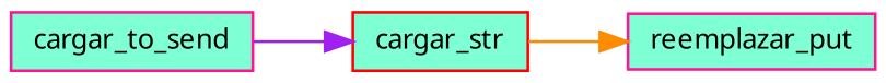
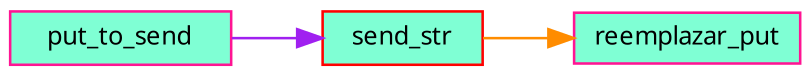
  digraph {
    fontname="Noto Sans"
    rankdir=LR
    node [color=deeppink fillcolor=aquamarine fontname="Noto Sans" fontsize=10 shape=record style=filled]
    edge [fontname="Noto Sans" fontsize=10 labelfontname=Helvetica labelfontsize=10 style=solid]
-   n1 [fontcolor=black height=0.2 label=cargar_to_send width=0.4]
-   n2 [color=red height=0.2 label=cargar_str width=0.4]
+   n1 [fontcolor=black height=0.2 label=put_to_send width=0.4]
+   n2 [color=red height=0.2 label=send_str width=0.4]
    n3 [height=0.2 label=reemplazar_put width=0.4]
    n1 -> n2 [color=purple]
    n2 -> n3 [color=darkorange]
  }
